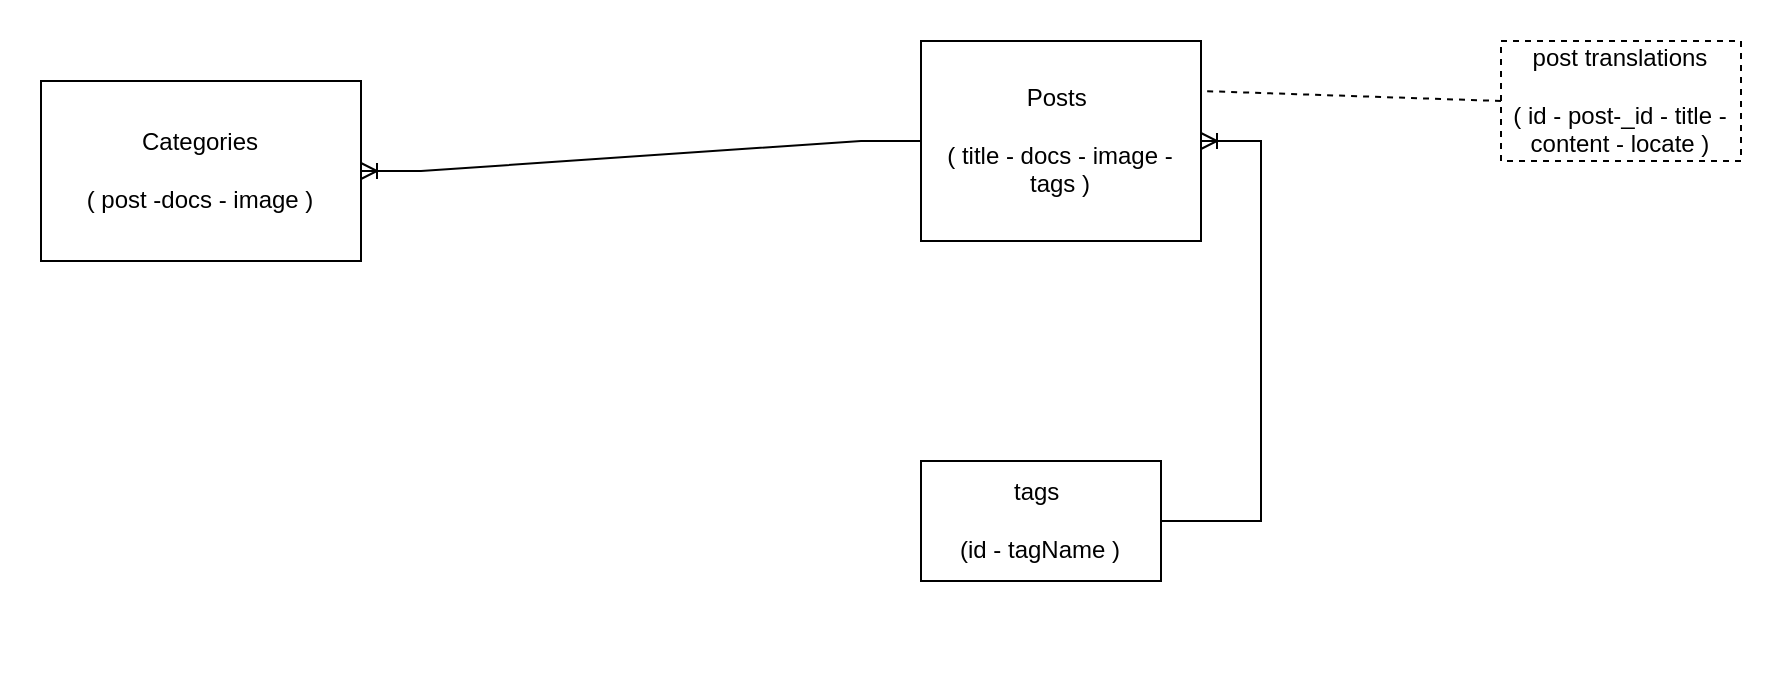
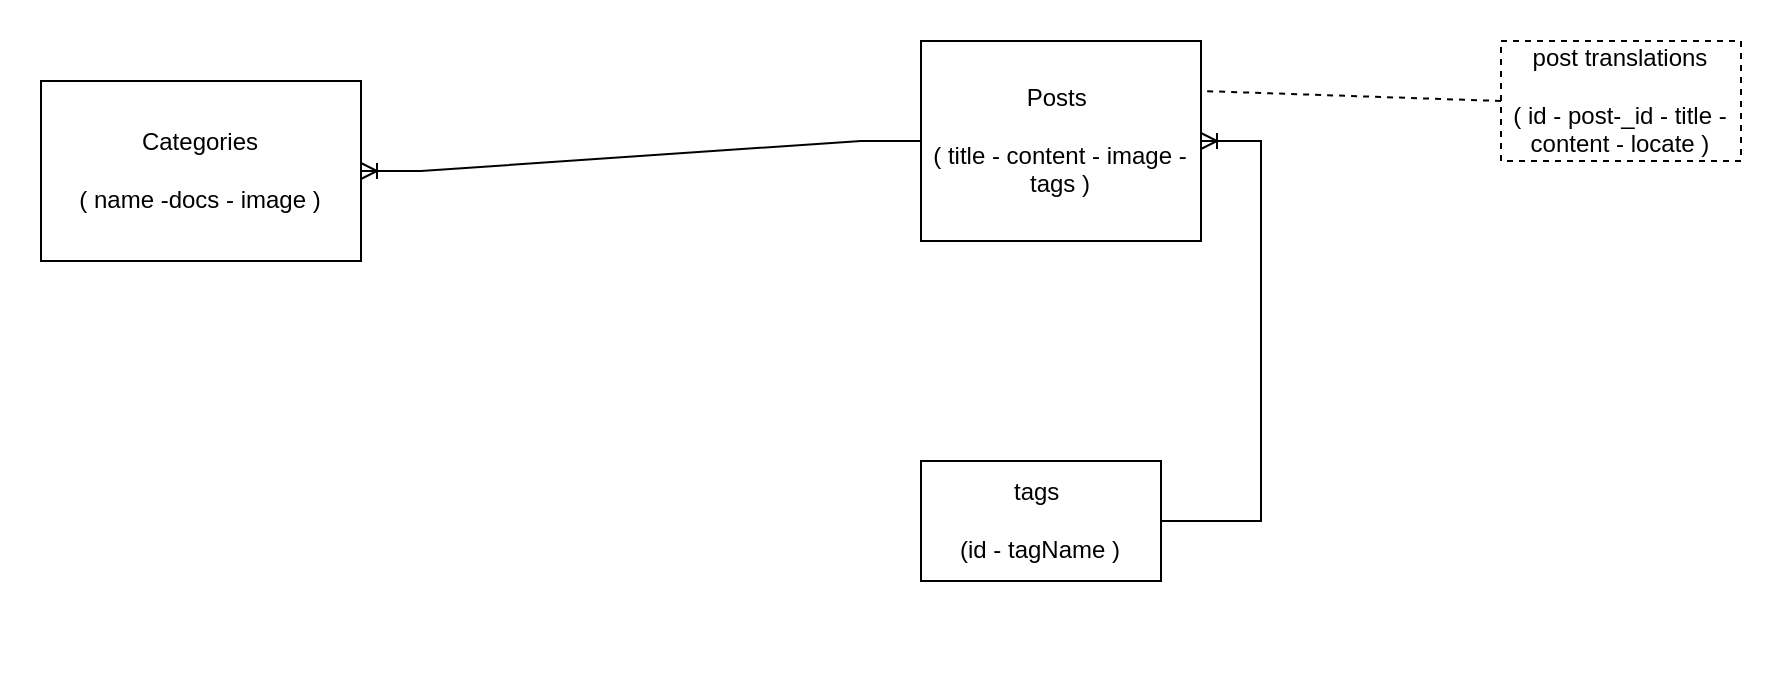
  <mxCell id="0" />
  <mxCell id="1" parent="0" />
- <mxCell id="2" value="Categories&lt;br&gt;&lt;br&gt;( post -docs - image )" style="rounded=0;whiteSpace=wrap;html=1;" parent="1" vertex="1"><mxGeometry x="20" y="40" width="160" height="90" as="geometry" /></mxCell>
- <mxCell id="3" value="Posts&amp;nbsp;&lt;br&gt;&lt;br&gt;( title - docs - image - tags )" style="rounded=0;whiteSpace=wrap;html=1;" parent="1" vertex="1"><mxGeometry x="460" y="20" width="140" height="100" as="geometry" /></mxCell>
+ <mxCell id="2" value="Categories&lt;br&gt;&lt;br&gt;( name -docs - image )" style="rounded=0;whiteSpace=wrap;html=1;" parent="1" vertex="1"><mxGeometry x="20" y="40" width="160" height="90" as="geometry" /></mxCell>
+ <mxCell id="3" value="Posts&amp;nbsp;&lt;br&gt;&lt;br&gt;( title - content - image - tags )" style="rounded=0;whiteSpace=wrap;html=1;" parent="1" vertex="1"><mxGeometry x="460" y="20" width="140" height="100" as="geometry" /></mxCell>
  <mxCell id="4" value="" style="edgeStyle=entityRelationEdgeStyle;fontSize=12;html=1;endArrow=ERoneToMany;rounded=0;entryX=1;entryY=0.5;entryDx=0;entryDy=0;exitX=0;exitY=0.5;exitDx=0;exitDy=0;" parent="1" source="3" target="2" edge="1"><mxGeometry width="100" height="100" relative="1" as="geometry"><mxPoint x="310" y="270" as="sourcePoint" /><mxPoint x="410" y="170" as="targetPoint" /></mxGeometry></mxCell>
  <mxCell id="5" value="tags&amp;nbsp;&lt;br&gt;&lt;br&gt;(id - tagName )" style="rounded=0;whiteSpace=wrap;html=1;" parent="1" vertex="1"><mxGeometry x="460" y="230" width="120" height="60" as="geometry" /></mxCell>
  <mxCell id="6" value="" style="edgeStyle=entityRelationEdgeStyle;fontSize=12;html=1;endArrow=ERoneToMany;rounded=0;exitX=1;exitY=0.5;exitDx=0;exitDy=0;" parent="1" source="5" target="3" edge="1"><mxGeometry width="100" height="100" relative="1" as="geometry"><mxPoint x="450" y="210" as="sourcePoint" /><mxPoint x="170" y="225" as="targetPoint" /><Array as="points"><mxPoint x="320" y="320" /></Array></mxGeometry></mxCell>
  <mxCell id="7" value="post translations&lt;br&gt;&lt;br&gt;( id - post-_id - title - content - locate )" style="rounded=0;whiteSpace=wrap;html=1;dashed=1;" parent="1" vertex="1"><mxGeometry x="750" y="20" width="120" height="60" as="geometry" /></mxCell>
  <mxCell id="8" value="" style="endArrow=none;dashed=1;html=1;rounded=0;entryX=1;entryY=0.25;entryDx=0;entryDy=0;exitX=0;exitY=0.5;exitDx=0;exitDy=0;" parent="1" source="7" target="3" edge="1"><mxGeometry width="50" height="50" relative="1" as="geometry"><mxPoint x="370" y="200" as="sourcePoint" /><mxPoint x="420" y="150" as="targetPoint" /></mxGeometry></mxCell>
